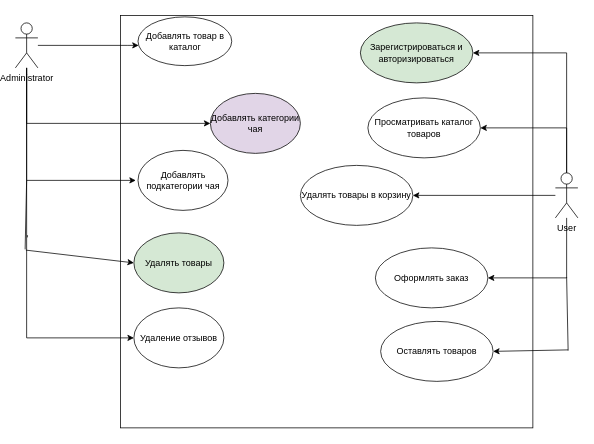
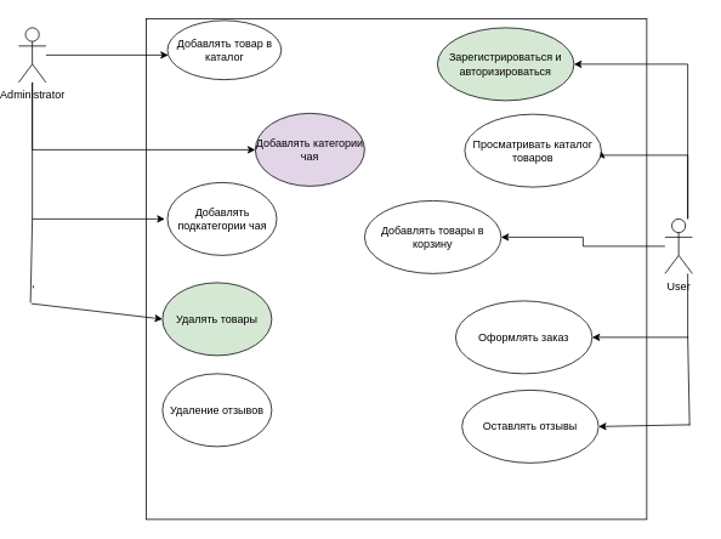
  <mxCell id="0" />
  <mxCell id="1" parent="0" />
  <mxCell id="2" value="`" style="whiteSpace=wrap;html=1;aspect=fixed;" parent="1" vertex="1"><mxGeometry x="160" y="20" width="550" height="550" as="geometry" /></mxCell>
  <mxCell id="3" style="edgeStyle=orthogonalEdgeStyle;rounded=0;orthogonalLoop=1;jettySize=auto;html=1;" parent="1" source="7" target="13" edge="1"><mxGeometry relative="1" as="geometry"><Array as="points"><mxPoint x="170" y="60" /><mxPoint x="170" y="60" /></Array></mxGeometry></mxCell>
  <mxCell id="4" style="edgeStyle=orthogonalEdgeStyle;rounded=0;orthogonalLoop=1;jettySize=auto;html=1;entryX=0;entryY=0.5;entryDx=0;entryDy=0;" parent="1" source="7" target="21" edge="1"><mxGeometry relative="1" as="geometry"><Array as="points"><mxPoint x="35" y="164" /></Array><mxPoint x="271" y="179.5" as="targetPoint" /></mxGeometry></mxCell>
  <mxCell id="5" style="edgeStyle=orthogonalEdgeStyle;rounded=0;orthogonalLoop=1;jettySize=auto;html=1;" parent="1" source="7" edge="1"><mxGeometry relative="1" as="geometry"><Array as="points"><mxPoint x="35" y="240" /></Array><mxPoint x="180.568" y="240" as="targetPoint" /></mxGeometry></mxCell>
- <mxCell id="6" style="edgeStyle=orthogonalEdgeStyle;rounded=0;orthogonalLoop=1;jettySize=auto;html=1;entryX=0;entryY=0.5;entryDx=0;entryDy=0;" edge="1" parent="1" source="7" target="27"><mxGeometry relative="1" as="geometry"><Array as="points"><mxPoint x="35" y="450" /></Array></mxGeometry></mxCell>
  <mxCell id="7" value="Administrator" style="shape=umlActor;verticalLabelPosition=bottom;verticalAlign=top;html=1;outlineConnect=0;" parent="1" vertex="1"><mxGeometry x="20" y="30" width="30" height="60" as="geometry" /></mxCell>
  <mxCell id="8" style="edgeStyle=orthogonalEdgeStyle;rounded=0;orthogonalLoop=1;jettySize=auto;html=1;entryX=1;entryY=0.5;entryDx=0;entryDy=0;" parent="1" source="12" target="14" edge="1"><mxGeometry relative="1" as="geometry"><Array as="points"><mxPoint x="755" y="170" /></Array></mxGeometry></mxCell>
  <mxCell id="9" style="edgeStyle=orthogonalEdgeStyle;rounded=0;orthogonalLoop=1;jettySize=auto;html=1;" parent="1" source="12" target="15" edge="1"><mxGeometry relative="1" as="geometry" /></mxCell>
  <mxCell id="10" style="edgeStyle=orthogonalEdgeStyle;rounded=0;orthogonalLoop=1;jettySize=auto;html=1;" parent="1" source="12" target="16" edge="1"><mxGeometry relative="1" as="geometry"><Array as="points"><mxPoint x="755" y="370" /></Array></mxGeometry></mxCell>
  <mxCell id="11" style="edgeStyle=orthogonalEdgeStyle;rounded=0;orthogonalLoop=1;jettySize=auto;html=1;entryX=1;entryY=0.5;entryDx=0;entryDy=0;" parent="1" source="12" target="17" edge="1"><mxGeometry relative="1" as="geometry"><Array as="points"><mxPoint x="755" y="70" /></Array></mxGeometry></mxCell>
- <mxCell id="12" value="User" style="shape=umlActor;verticalLabelPosition=bottom;verticalAlign=top;html=1;outlineConnect=0;" parent="1" vertex="1"><mxGeometry x="740" y="230" width="30" height="60" as="geometry" /></mxCell>
+ <mxCell id="12" value="User" style="shape=umlActor;verticalLabelPosition=bottom;verticalAlign=top;html=1;outlineConnect=0;" parent="1" vertex="1"><mxGeometry x="730" y="240" width="30" height="60" as="geometry" /></mxCell>
  <mxCell id="13" value="Добавлять товар в каталог" style="ellipse;whiteSpace=wrap;html=1;" parent="1" vertex="1"><mxGeometry x="183.5" y="22" width="125" height="65" as="geometry" /></mxCell>
- <mxCell id="14" value="Просматривать каталог товаров" style="ellipse;whiteSpace=wrap;html=1;" parent="1" vertex="1"><mxGeometry x="490" y="130" width="150" height="80" as="geometry" /></mxCell>
- <mxCell id="15" value="Удалять товары в корзину" style="ellipse;whiteSpace=wrap;html=1;" parent="1" vertex="1"><mxGeometry x="400" y="220" width="150" height="80" as="geometry" /></mxCell>
+ <mxCell id="14" value="Просматривать каталог товаров" style="ellipse;whiteSpace=wrap;html=1;" parent="1" vertex="1"><mxGeometry x="510" y="125" width="150" height="80" as="geometry" /></mxCell>
+ <mxCell id="15" value="Добавлять товары в корзину" style="ellipse;whiteSpace=wrap;html=1;" parent="1" vertex="1"><mxGeometry x="400" y="220" width="150" height="80" as="geometry" /></mxCell>
  <mxCell id="16" value="Оформлять заказ" style="ellipse;whiteSpace=wrap;html=1;" parent="1" vertex="1"><mxGeometry x="500" y="330" width="150" height="80" as="geometry" /></mxCell>
  <mxCell id="17" value="Зарегистрироваться и авторизироваться" style="ellipse;whiteSpace=wrap;html=1;fillColor=#d5e8d4;" parent="1" vertex="1"><mxGeometry x="480" y="30" width="150" height="80" as="geometry" /></mxCell>
  <mxCell id="18" value="" style="endArrow=classic;html=1;rounded=0;entryX=0;entryY=0.5;entryDx=0;entryDy=0;" parent="1" target="23" edge="1"><mxGeometry width="50" height="50" relative="1" as="geometry"><mxPoint x="34" y="333" as="sourcePoint" /><mxPoint x="178" y="316" as="targetPoint" /></mxGeometry></mxCell>
  <mxCell id="19" value="" style="endArrow=none;html=1;rounded=0;" parent="1" edge="1"><mxGeometry width="50" height="50" relative="1" as="geometry"><mxPoint x="35" y="240" as="sourcePoint" /><mxPoint x="33" y="332" as="targetPoint" /></mxGeometry></mxCell>
  <mxCell id="20" value="" style="endArrow=none;html=1;rounded=0;" parent="1" edge="1"><mxGeometry width="50" height="50" relative="1" as="geometry"><mxPoint x="36" y="316" as="sourcePoint" /><mxPoint x="36" y="313" as="targetPoint" /></mxGeometry></mxCell>
  <mxCell id="21" value="Добавлять категории чая" style="ellipse;whiteSpace=wrap;html=1;fillColor=#e1d5e7;" parent="1" vertex="1"><mxGeometry x="280" y="124" width="120" height="80" as="geometry" /></mxCell>
  <mxCell id="22" value="Добавлять подкатегории чая" style="ellipse;whiteSpace=wrap;html=1;" parent="1" vertex="1"><mxGeometry x="183.5" y="200" width="120" height="80" as="geometry" /></mxCell>
  <mxCell id="23" value="Удалять товары" style="ellipse;whiteSpace=wrap;html=1;fillColor=#d5e8d4;" parent="1" vertex="1"><mxGeometry x="178" y="310" width="120" height="80" as="geometry" /></mxCell>
- <mxCell id="24" value="Оставлять товаров" style="ellipse;whiteSpace=wrap;html=1;" parent="1" vertex="1"><mxGeometry x="507" y="428" width="150" height="80" as="geometry" /></mxCell>
+ <mxCell id="24" value="Оставлять отзывы" style="ellipse;whiteSpace=wrap;html=1;" parent="1" vertex="1"><mxGeometry x="507" y="428" width="150" height="80" as="geometry" /></mxCell>
  <mxCell id="25" value="" style="endArrow=classic;html=1;rounded=0;entryX=1;entryY=0.5;entryDx=0;entryDy=0;" parent="1" target="24" edge="1"><mxGeometry width="50" height="50" relative="1" as="geometry"><mxPoint x="757" y="466" as="sourcePoint" /><mxPoint x="814" y="423" as="targetPoint" /></mxGeometry></mxCell>
  <mxCell id="26" value="" style="endArrow=none;html=1;rounded=0;" parent="1" edge="1"><mxGeometry width="50" height="50" relative="1" as="geometry"><mxPoint x="757" y="467" as="sourcePoint" /><mxPoint x="755" y="369" as="targetPoint" /></mxGeometry></mxCell>
  <mxCell id="27" value="Удаление отзывов" style="ellipse;whiteSpace=wrap;html=1;" vertex="1" parent="1"><mxGeometry x="178" y="410" width="120" height="80" as="geometry" /></mxCell>
